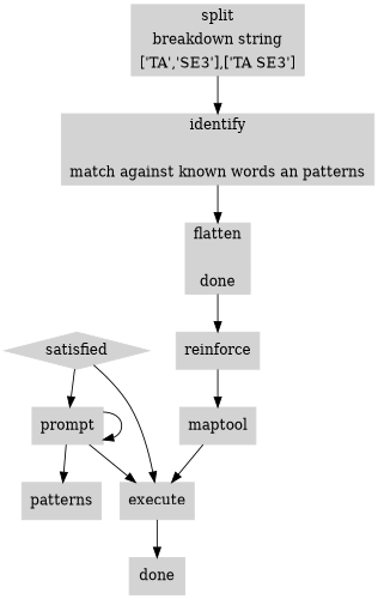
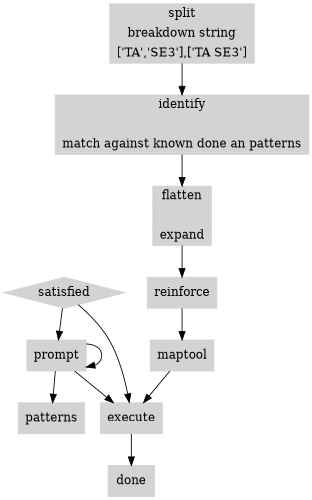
  digraph {
    node [color=lightgrey shape=record style=filled]
    satisfied [shape=diamond]
    prompt
    execute
    n4 [label=patterns]
    done
    n6 [label="{<f0> split | breakdown string | ['TA','SE3'],['TA SE3']}"]
-   n7 [label="{<f0> identify | <f1> | match against known words an patterns}"]
-   n8 [label="{<f0> flatten | <f1> | done }"]
+   n7 [label="{<f0> identify | <f1> | match against known done an patterns}"]
+   n8 [label="{<f0> flatten | <f1> | expand }"]
    reinforce
    maptool
    satisfied -> prompt
    satisfied -> execute
    prompt -> prompt
    prompt -> execute
    prompt -> n4
    execute -> done
    n6 -> n7
    n7 -> n8
    n8 -> reinforce
    reinforce -> maptool
    maptool -> execute
  }
